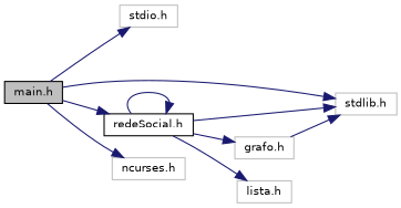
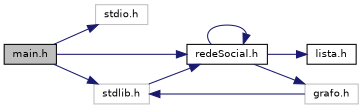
  digraph {
    rankdir=LR
    node [color=grey75 fillcolor=white fontname=Helvetica fontsize=10 shape=record style=filled]
    edge [color=midnightblue fontname=Helvetica fontsize=10 labelfontname=Helvetica labelfontsize=10 style=solid]
    n1 [color=black fillcolor=grey75 fontcolor=black height=0.2 label="main.h" width=0.4]
    n2 [height=0.2 label="stdio.h" width=0.4]
    n3 [height=0.2 label="stdlib.h" width=0.4]
    n4 [color=black height=0.2 label="redeSocial.h" width=0.4]
-   n5 [height=0.2 label="ncurses.h" width=0.4]
    n6 [height=0.2 label="grafo.h" width=0.4]
-   n7 [height=0.2 label="lista.h" width=0.4]
+   n7 [color=black height=0.2 label="lista.h" width=0.4]
    n1 -> n2
    n1 -> n3
    n1 -> n4
-   n1 -> n5
-   n4 -> n3
+   n3 -> n4
    n4 -> n4
    n4 -> n6
    n4 -> n7
    n6 -> n3
  }
